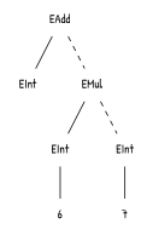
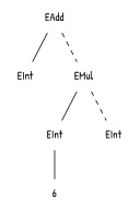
  graph {
    fontname="Patrick Hand"
    node [fontname="Patrick Hand" shape=plaintext style=solid]
    edge [fontname="Patrick Hand" style=solid]
    n1 [label=EAdd]
    n2 [label=EInt]
    n3 [label=EMul]
    n4 [label=EInt]
    n5 [label=EInt]
    n6 [label=6]
-   n7 [label=7]
    n1 -- n2
    n1 -- n3 [style=dashed]
    n3 -- n4
    n3 -- n5 [style=dashed]
    n4 -- n6
-   n5 -- n7
  }
